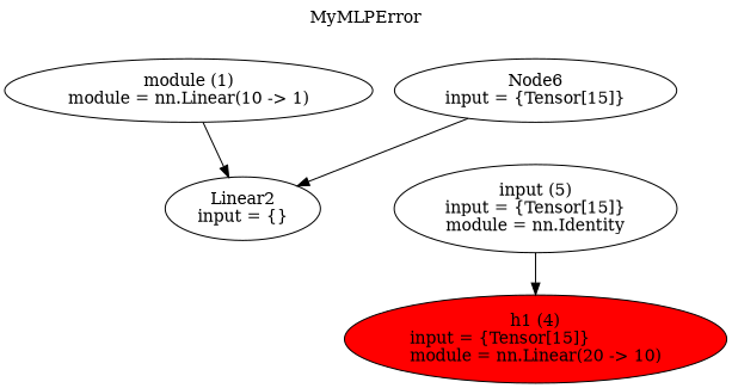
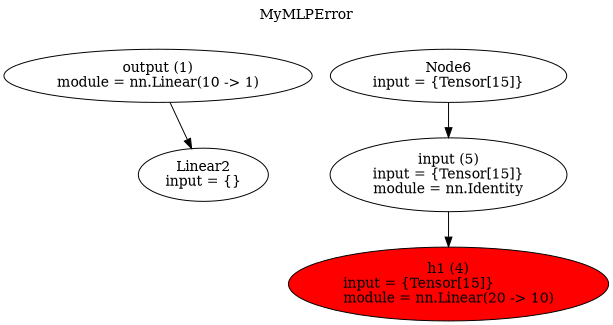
  digraph {
    label=MyMLPError
    labelloc=t
    node [shape=oval]
-   n1 [label="module (1)\nmodule = nn.Linear(10 -> 1)"]
+   n1 [label="output (1)\nmodule = nn.Linear(10 -> 1)"]
    n2 [label="Linear2\ninput = {}"]
    n3 [fillcolor=red label="h1 (4)\ninput = {Tensor[15]}\lmodule = nn.Linear(20 -> 10)" style=filled]
    n4 [label="input (5)\ninput = {Tensor[15]}\lmodule = nn.Identity"]
    n5 [label="Node6\ninput = {Tensor[15]}"]
    n1 -> n2
    n4 -> n3
-   n5 -> n2
+   n5 -> n4
  }
